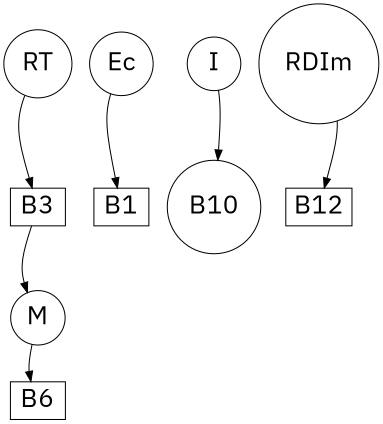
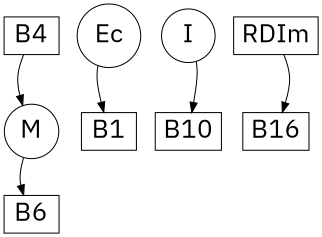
  strict digraph {
    fontname="IBM Plex Sans"
    remincross=true
    splines=curved
    node [fontname="IBM Plex Sans" fontsize=26 shape=box]
    edge [fontname="IBM Plex Sans"]
-   B3
-   RT [shape=circle]
+   B3 [label=B4]
    M [shape=circle]
    B1
    Ec [shape=circle]
-   B10 [shape=circle]
+   B10
    I [shape=circle]
-   B12
+   B12 [label=B16]
    B6
-   RDIm [shape=circle]
+   RDIm
    B3 -> M
-   RT -> B3
    M -> B6
    Ec -> B1
    I -> B10
    RDIm -> B12
  }
